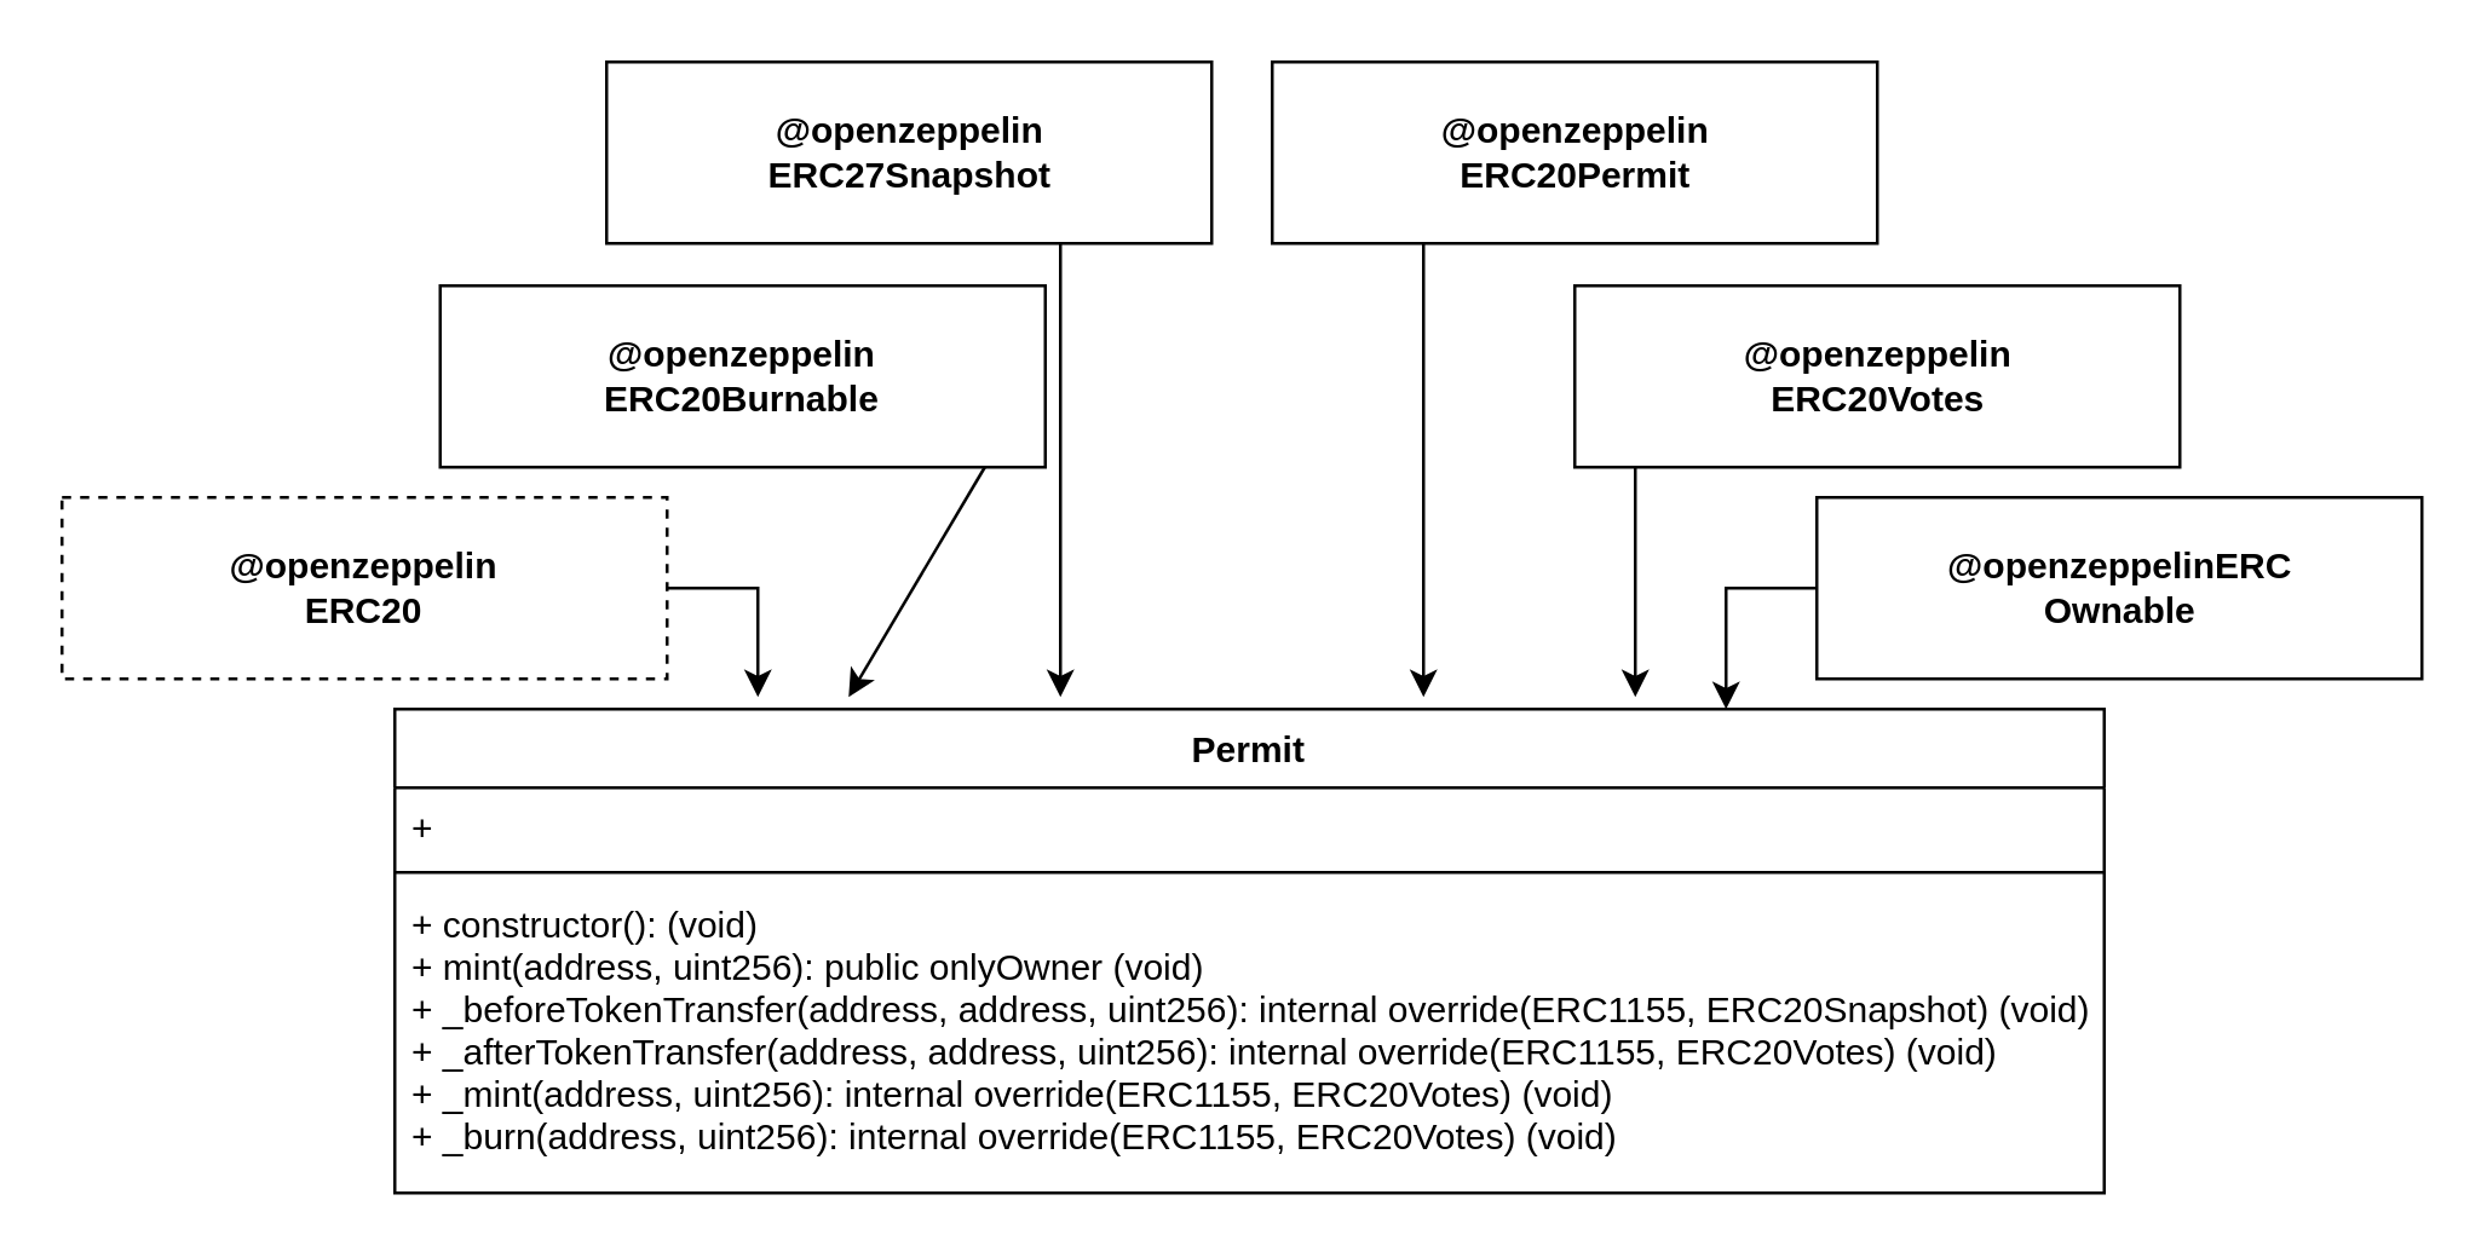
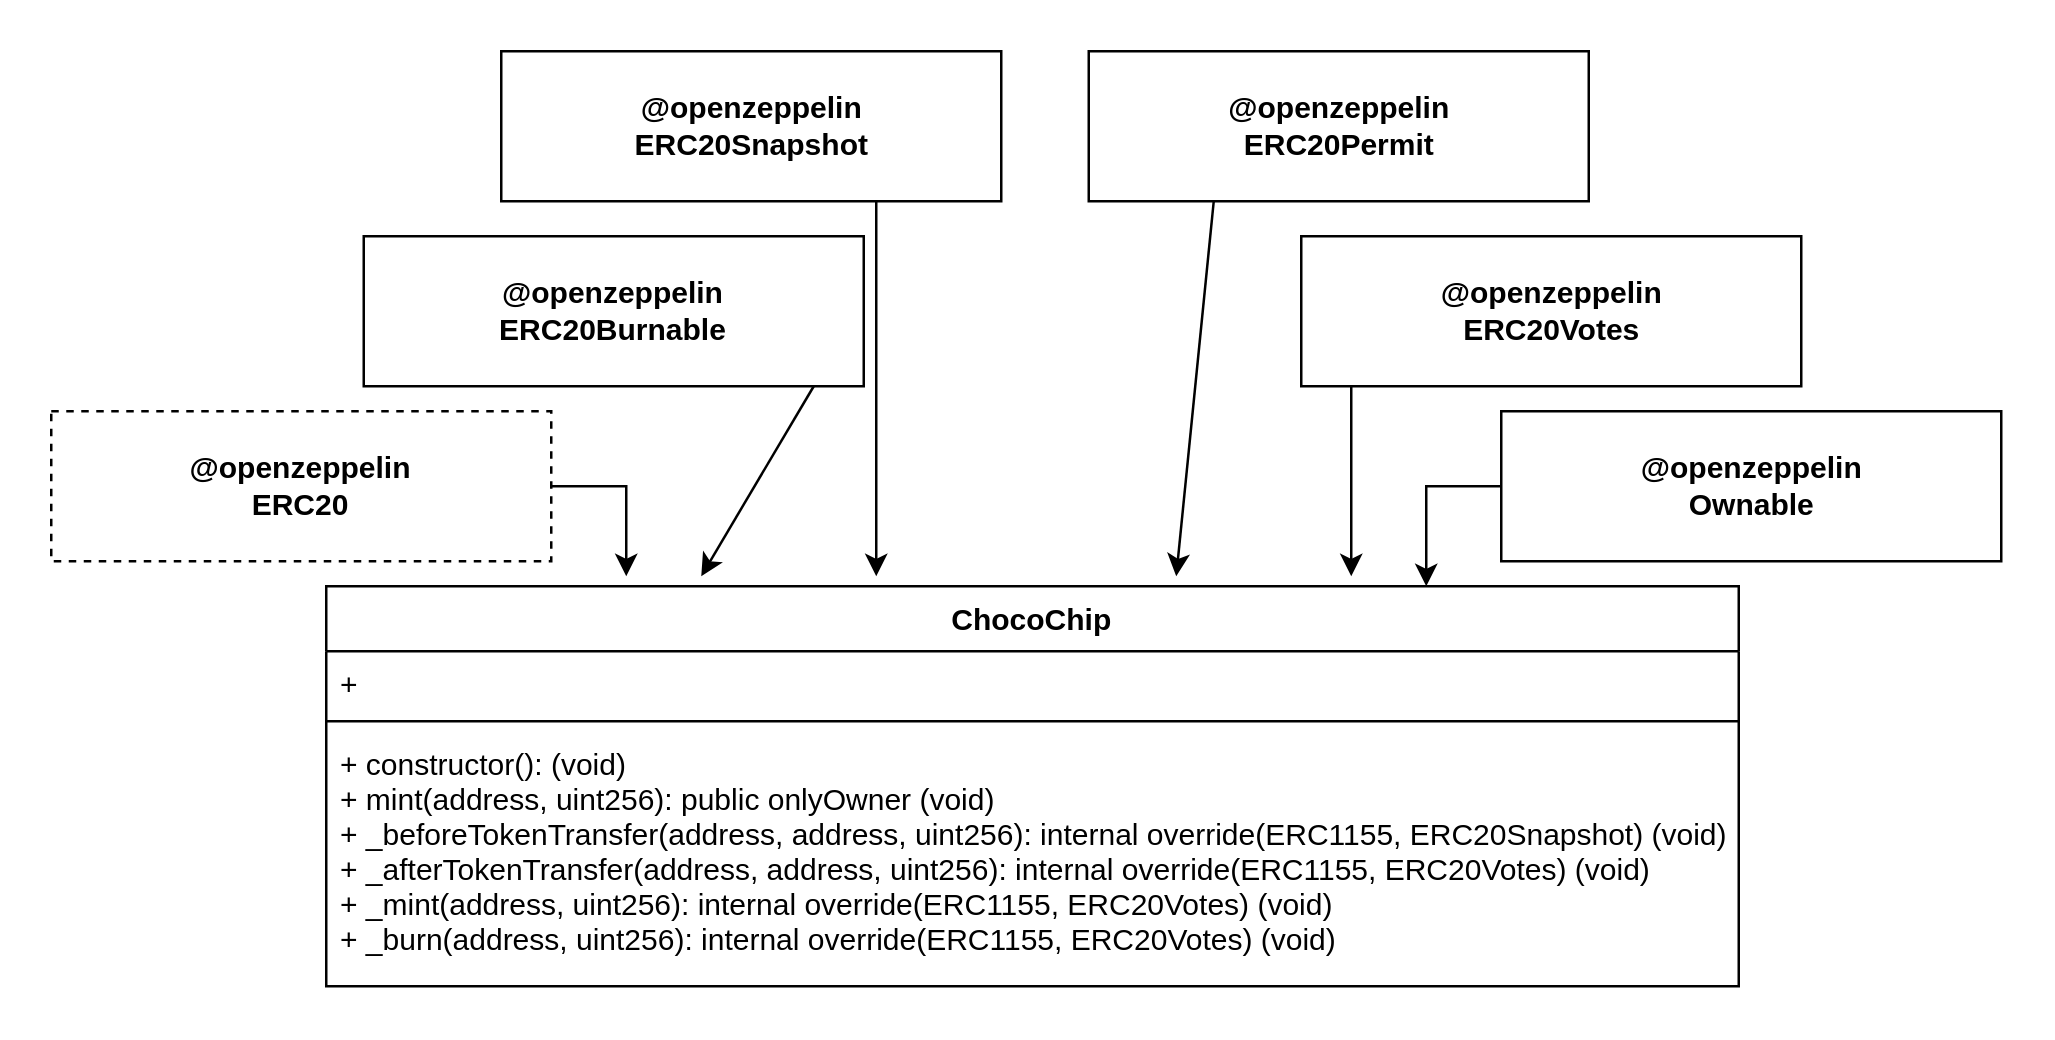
  <mxCell id="0" />
  <mxCell id="1" parent="0" />
- <mxCell id="2" value="Permit" style="swimlane;fontStyle=1;align=center;verticalAlign=top;childLayout=stackLayout;horizontal=1;startSize=26;horizontalStack=0;resizeParent=1;resizeParentMax=0;resizeLast=0;collapsible=1;marginBottom=0;" parent="1" vertex="1"><mxGeometry x="130" y="234" width="565" height="160" as="geometry"><mxRectangle x="159" y="139" width="110" height="30" as="alternateBounds" /></mxGeometry></mxCell>
+ <mxCell id="2" value="ChocoChip" style="swimlane;fontStyle=1;align=center;verticalAlign=top;childLayout=stackLayout;horizontal=1;startSize=26;horizontalStack=0;resizeParent=1;resizeParentMax=0;resizeLast=0;collapsible=1;marginBottom=0;" parent="1" vertex="1"><mxGeometry x="130" y="234" width="565" height="160" as="geometry"><mxRectangle x="159" y="139" width="110" height="30" as="alternateBounds" /></mxGeometry></mxCell>
  <mxCell id="3" value="+" style="text;strokeColor=none;fillColor=none;align=left;verticalAlign=top;spacingLeft=4;spacingRight=4;overflow=hidden;rotatable=0;points=[[0,0.5],[1,0.5]];portConstraint=eastwest;" parent="2" vertex="1"><mxGeometry y="26" width="565" height="24" as="geometry" /></mxCell>
  <mxCell id="4" value="" style="line;strokeWidth=1;fillColor=none;align=left;verticalAlign=middle;spacingTop=-1;spacingLeft=3;spacingRight=3;rotatable=0;labelPosition=right;points=[];portConstraint=eastwest;strokeColor=inherit;" parent="2" vertex="1"><mxGeometry y="50" width="565" height="8" as="geometry" /></mxCell>
  <mxCell id="5" value="+ constructor(): (void)&#10;+ mint(address, uint256): public onlyOwner (void)&#10;+ _beforeTokenTransfer(address, address, uint256): internal override(ERC1155, ERC20Snapshot) (void)&#10;+ _afterTokenTransfer(address, address, uint256): internal override(ERC1155, ERC20Votes) (void)&#10;+ _mint(address, uint256): internal override(ERC1155, ERC20Votes) (void)&#10;+ _burn(address, uint256): internal override(ERC1155, ERC20Votes) (void)" style="text;strokeColor=none;fillColor=none;align=left;verticalAlign=top;spacingLeft=4;spacingRight=4;overflow=hidden;rotatable=0;points=[[0,0.5],[1,0.5]];portConstraint=eastwest;" parent="2" vertex="1"><mxGeometry y="58" width="565" height="102" as="geometry" /></mxCell>
- <mxCell id="6" value="&lt;b style=&quot;border-color: var(--border-color);&quot;&gt;@openzeppelinERC&lt;br style=&quot;border-color: var(--border-color);&quot;&gt;Ownable&lt;/b&gt;" style="html=1;fillColor=none;" parent="1" vertex="1"><mxGeometry x="600" y="164" width="200" height="60" as="geometry" /></mxCell>
- <mxCell id="7" value="&lt;b style=&quot;border-color: var(--border-color);&quot;&gt;@openzeppelin&lt;br style=&quot;border-color: var(--border-color);&quot;&gt;ERC27Snapshot&lt;br&gt;&lt;/b&gt;" style="html=1;fillColor=none;" parent="1" vertex="1"><mxGeometry x="200" y="20" width="200" height="60" as="geometry" /></mxCell>
+ <mxCell id="6" value="&lt;b style=&quot;border-color: var(--border-color);&quot;&gt;@openzeppelin&lt;br style=&quot;border-color: var(--border-color);&quot;&gt;Ownable&lt;/b&gt;" style="html=1;fillColor=none;" parent="1" vertex="1"><mxGeometry x="600" y="164" width="200" height="60" as="geometry" /></mxCell>
+ <mxCell id="7" value="&lt;b style=&quot;border-color: var(--border-color);&quot;&gt;@openzeppelin&lt;br style=&quot;border-color: var(--border-color);&quot;&gt;ERC20Snapshot&lt;br&gt;&lt;/b&gt;" style="html=1;fillColor=none;" parent="1" vertex="1"><mxGeometry x="200" y="20" width="200" height="60" as="geometry" /></mxCell>
  <mxCell id="8" value="&lt;b style=&quot;border-color: var(--border-color);&quot;&gt;@openzeppelin&lt;br style=&quot;border-color: var(--border-color);&quot;&gt;ERC20&lt;br&gt;&lt;/b&gt;" style="rounded=0;whiteSpace=wrap;html=1;fillColor=none;dashed=1;" parent="1" vertex="1"><mxGeometry x="20" y="164" width="200" height="60" as="geometry" /></mxCell>
  <mxCell id="9" value="&lt;b&gt;@openzeppelin&lt;br&gt;ERC20Burnable&lt;/b&gt;" style="rounded=0;whiteSpace=wrap;html=1;fillColor=none;" parent="1" vertex="1"><mxGeometry x="145" y="94" width="200" height="60" as="geometry" /></mxCell>
- <mxCell id="10" value="&lt;b style=&quot;border-color: var(--border-color);&quot;&gt;@openzeppelin&lt;br style=&quot;border-color: var(--border-color);&quot;&gt;ERC20Permit&lt;br&gt;&lt;/b&gt;" style="html=1;fillColor=none;" vertex="1" parent="1"><mxGeometry x="420" y="20" width="200" height="60" as="geometry" /></mxCell>
+ <mxCell id="10" value="&lt;b style=&quot;border-color: var(--border-color);&quot;&gt;@openzeppelin&lt;br style=&quot;border-color: var(--border-color);&quot;&gt;ERC20Permit&lt;br&gt;&lt;/b&gt;" style="html=1;fillColor=none;" vertex="1" parent="1"><mxGeometry x="435" y="20" width="200" height="60" as="geometry" /></mxCell>
  <mxCell id="11" value="&lt;b style=&quot;border-color: var(--border-color);&quot;&gt;@openzeppelin&lt;br style=&quot;border-color: var(--border-color);&quot;&gt;ERC20Votes&lt;br&gt;&lt;/b&gt;" style="html=1;fillColor=none;" vertex="1" parent="1"><mxGeometry x="520" y="94" width="200" height="60" as="geometry" /></mxCell>
  <mxCell id="12" value="" style="endArrow=classic;html=1;rounded=0;exitX=1;exitY=0.5;exitDx=0;exitDy=0;" edge="1" parent="1" source="8"><mxGeometry width="50" height="50" relative="1" as="geometry"><mxPoint x="240" y="260" as="sourcePoint" /><mxPoint x="250" y="230" as="targetPoint" /><Array as="points"><mxPoint x="250" y="194" /></Array></mxGeometry></mxCell>
  <mxCell id="13" value="" style="endArrow=classic;html=1;rounded=0;exitX=0;exitY=0.5;exitDx=0;exitDy=0;" edge="1" parent="1" source="6"><mxGeometry width="50" height="50" relative="1" as="geometry"><mxPoint x="540" y="198" as="sourcePoint" /><mxPoint x="570" y="234" as="targetPoint" /><Array as="points"><mxPoint x="570" y="194" /></Array></mxGeometry></mxCell>
  <mxCell id="14" value="" style="endArrow=classic;html=1;rounded=0;exitX=0.9;exitY=1;exitDx=0;exitDy=0;exitPerimeter=0;" edge="1" parent="1" source="9"><mxGeometry width="50" height="50" relative="1" as="geometry"><mxPoint x="280" y="160" as="sourcePoint" /><mxPoint x="280" y="230" as="targetPoint" /></mxGeometry></mxCell>
  <mxCell id="15" value="" style="endArrow=classic;html=1;rounded=0;exitX=0.9;exitY=1;exitDx=0;exitDy=0;exitPerimeter=0;" edge="1" parent="1"><mxGeometry width="50" height="50" relative="1" as="geometry"><mxPoint x="540" y="154" as="sourcePoint" /><mxPoint x="540" y="230" as="targetPoint" /></mxGeometry></mxCell>
  <mxCell id="16" value="" style="endArrow=classic;html=1;rounded=0;exitX=0.75;exitY=1;exitDx=0;exitDy=0;" edge="1" parent="1" source="7"><mxGeometry width="50" height="50" relative="1" as="geometry"><mxPoint x="240" y="260" as="sourcePoint" /><mxPoint x="350" y="230" as="targetPoint" /></mxGeometry></mxCell>
  <mxCell id="17" value="" style="endArrow=classic;html=1;rounded=0;exitX=0.25;exitY=1;exitDx=0;exitDy=0;" edge="1" parent="1" source="10"><mxGeometry width="50" height="50" relative="1" as="geometry"><mxPoint x="360" y="90" as="sourcePoint" /><mxPoint x="470" y="230" as="targetPoint" /></mxGeometry></mxCell>
